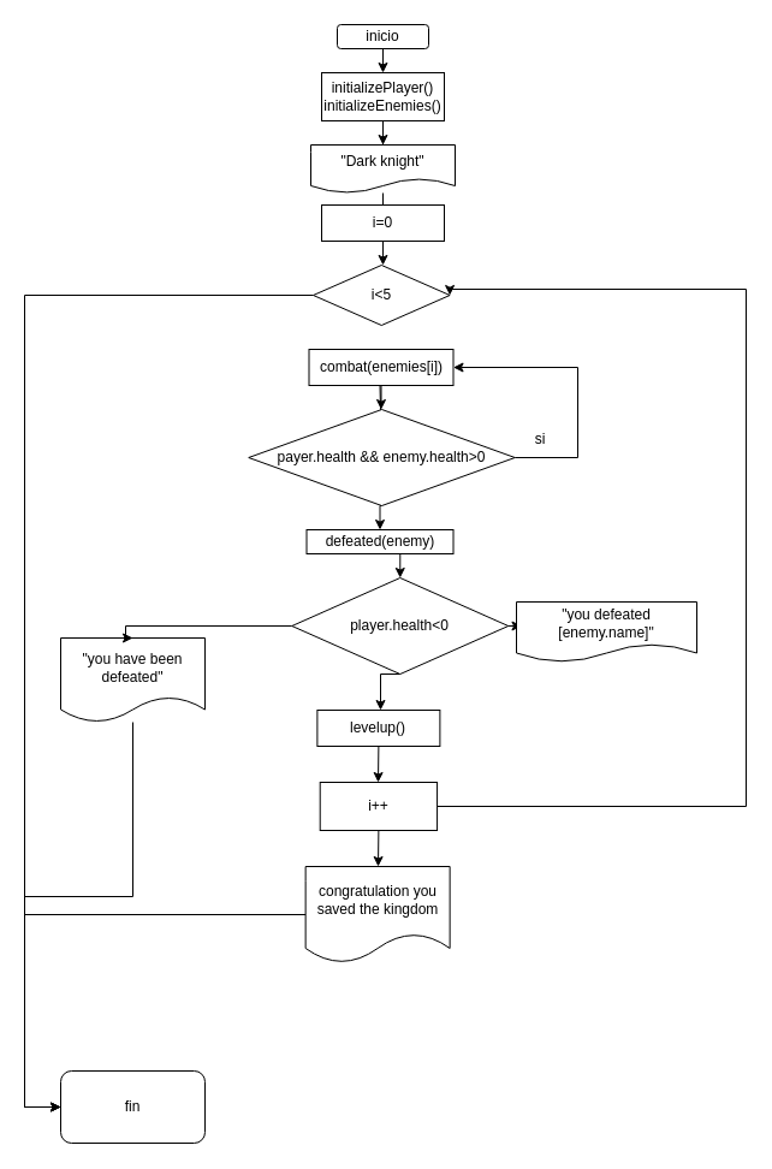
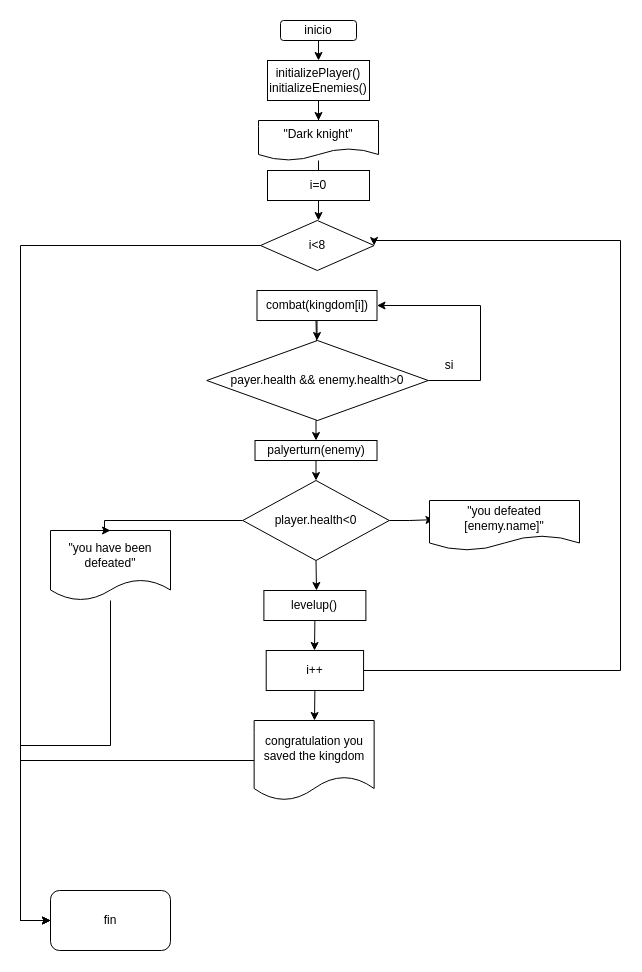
  <mxCell id="0" />
  <mxCell id="1" parent="0" />
  <mxCell id="2" value="" style="edgeStyle=orthogonalEdgeStyle;rounded=0;orthogonalLoop=1;jettySize=auto;html=1;" parent="1" source="3" edge="1"><mxGeometry relative="1" as="geometry"><mxPoint x="318" y="60" as="targetPoint" /></mxGeometry></mxCell>
  <mxCell id="3" value="inicio" style="rounded=1;whiteSpace=wrap;html=1;" parent="1" vertex="1"><mxGeometry x="280" y="20" width="76" height="20" as="geometry" /></mxCell>
  <mxCell id="4" value="" style="edgeStyle=orthogonalEdgeStyle;rounded=0;orthogonalLoop=1;jettySize=auto;html=1;" parent="1" source="5" target="7" edge="1"><mxGeometry relative="1" as="geometry" /></mxCell>
  <mxCell id="5" value="initializePlayer()&lt;div&gt;initializeEnemies()&lt;/div&gt;" style="rounded=0;whiteSpace=wrap;html=1;" parent="1" vertex="1"><mxGeometry x="267" y="60" width="102" height="40" as="geometry" /></mxCell>
  <mxCell id="6" value="" style="edgeStyle=orthogonalEdgeStyle;rounded=0;orthogonalLoop=1;jettySize=auto;html=1;" parent="1" source="7" edge="1"><mxGeometry relative="1" as="geometry"><mxPoint x="318" y="190" as="targetPoint" /></mxGeometry></mxCell>
  <mxCell id="7" value="&quot;Dark knight&quot;" style="shape=document;whiteSpace=wrap;html=1;boundedLbl=1;" parent="1" vertex="1"><mxGeometry x="258" y="120" width="120" height="40" as="geometry" /></mxCell>
  <mxCell id="8" value="" style="edgeStyle=orthogonalEdgeStyle;rounded=0;orthogonalLoop=1;jettySize=auto;html=1;" parent="1" source="9" edge="1"><mxGeometry relative="1" as="geometry"><mxPoint x="318" y="220" as="targetPoint" /></mxGeometry></mxCell>
  <mxCell id="9" value="i=0" style="rounded=0;whiteSpace=wrap;html=1;" parent="1" vertex="1"><mxGeometry x="267" y="170" width="102" height="30" as="geometry" /></mxCell>
  <mxCell id="10" value="" style="edgeStyle=orthogonalEdgeStyle;rounded=0;orthogonalLoop=1;jettySize=auto;html=1;" parent="1" source="11" edge="1"><mxGeometry relative="1" as="geometry"><mxPoint x="316.5" y="340" as="targetPoint" /></mxGeometry></mxCell>
- <mxCell id="11" value="combat(enemies[i])" style="rounded=0;whiteSpace=wrap;html=1;" parent="1" vertex="1"><mxGeometry x="256.5" y="290" width="120" height="30" as="geometry" /></mxCell>
+ <mxCell id="11" value="combat(kingdom[i])" style="rounded=0;whiteSpace=wrap;html=1;" parent="1" vertex="1"><mxGeometry x="256.5" y="290" width="120" height="30" as="geometry" /></mxCell>
  <mxCell id="12" value="" style="edgeStyle=orthogonalEdgeStyle;rounded=0;orthogonalLoop=1;jettySize=auto;html=1;" parent="1" target="15" edge="1"><mxGeometry relative="1" as="geometry"><mxPoint x="315.51" y="320" as="sourcePoint" /></mxGeometry></mxCell>
  <mxCell id="13" style="edgeStyle=orthogonalEdgeStyle;rounded=0;orthogonalLoop=1;jettySize=auto;html=1;exitX=1;exitY=0.5;exitDx=0;exitDy=0;entryX=1;entryY=0.5;entryDx=0;entryDy=0;" parent="1" source="15" target="11" edge="1"><mxGeometry relative="1" as="geometry"><mxPoint x="490" y="300" as="targetPoint" /><Array as="points"><mxPoint x="480" y="380" /><mxPoint x="480" y="305" /></Array></mxGeometry></mxCell>
  <mxCell id="14" style="edgeStyle=orthogonalEdgeStyle;rounded=0;orthogonalLoop=1;jettySize=auto;html=1;exitX=0.5;exitY=1;exitDx=0;exitDy=0;entryX=0.5;entryY=0;entryDx=0;entryDy=0;" parent="1" source="15" target="17" edge="1"><mxGeometry relative="1" as="geometry" /></mxCell>
  <mxCell id="15" value="payer.health &amp;amp;&amp;amp; enemy.health&amp;gt;0" style="rhombus;whiteSpace=wrap;html=1;" parent="1" vertex="1"><mxGeometry x="206.26" y="340" width="221.5" height="80" as="geometry" /></mxCell>
  <mxCell id="16" style="edgeStyle=orthogonalEdgeStyle;rounded=0;orthogonalLoop=1;jettySize=auto;html=1;exitX=0.5;exitY=1;exitDx=0;exitDy=0;entryX=0.5;entryY=0;entryDx=0;entryDy=0;" parent="1" source="17" target="26" edge="1"><mxGeometry relative="1" as="geometry"><mxPoint x="316.01" y="480" as="targetPoint" /></mxGeometry></mxCell>
- <mxCell id="17" value="defeated(enemy)" style="whiteSpace=wrap;html=1;" parent="1" vertex="1"><mxGeometry x="254.51" y="440" width="122" height="20" as="geometry" /></mxCell>
+ <mxCell id="17" value="palyerturn(enemy)" style="whiteSpace=wrap;html=1;" parent="1" vertex="1"><mxGeometry x="254.51" y="440" width="122" height="20" as="geometry" /></mxCell>
  <mxCell id="18" style="edgeStyle=orthogonalEdgeStyle;rounded=0;orthogonalLoop=1;jettySize=auto;html=1;exitX=0;exitY=0.5;exitDx=0;exitDy=0;entryX=0;entryY=0.5;entryDx=0;entryDy=0;" parent="1" source="19" target="33" edge="1"><mxGeometry relative="1" as="geometry"><mxPoint x="0" y="920" as="targetPoint" /><Array as="points"><mxPoint x="20" y="245" /><mxPoint x="20" y="920" /></Array></mxGeometry></mxCell>
- <mxCell id="19" value="i&amp;lt;5" style="rhombus;whiteSpace=wrap;html=1;rounded=0;" parent="1" vertex="1"><mxGeometry x="260" y="220" width="113.63" height="50" as="geometry" /></mxCell>
+ <mxCell id="19" value="i&amp;lt;8" style="rhombus;whiteSpace=wrap;html=1;rounded=0;" parent="1" vertex="1"><mxGeometry x="260" y="220" width="113.63" height="50" as="geometry" /></mxCell>
  <mxCell id="20" value="" style="edgeStyle=orthogonalEdgeStyle;rounded=0;orthogonalLoop=1;jettySize=auto;html=1;entryX=0;entryY=0.5;entryDx=0;entryDy=0;" parent="1" source="21" target="33" edge="1"><mxGeometry relative="1" as="geometry"><mxPoint x="110" y="685" as="targetPoint" /><Array as="points"><mxPoint x="110" y="745" /><mxPoint x="20" y="745" /><mxPoint x="20" y="920" /></Array></mxGeometry></mxCell>
  <mxCell id="21" value="&quot;you have been defeated&quot;" style="shape=document;whiteSpace=wrap;html=1;boundedLbl=1;" parent="1" vertex="1"><mxGeometry x="50" y="530" width="120" height="70" as="geometry" /></mxCell>
  <mxCell id="22" value="si" style="text;html=1;align=center;verticalAlign=middle;whiteSpace=wrap;rounded=0;" parent="1" vertex="1"><mxGeometry x="419.01" y="350" width="60" height="30" as="geometry" /></mxCell>
  <mxCell id="23" style="edgeStyle=orthogonalEdgeStyle;rounded=0;orthogonalLoop=1;jettySize=auto;html=1;exitX=0;exitY=0.5;exitDx=0;exitDy=0;entryX=0.5;entryY=0;entryDx=0;entryDy=0;" parent="1" source="26" target="21" edge="1"><mxGeometry relative="1" as="geometry"><mxPoint x="109.01" y="520" as="targetPoint" /><Array as="points"><mxPoint x="104" y="520" /><mxPoint x="104" y="530" /></Array></mxGeometry></mxCell>
  <mxCell id="24" style="edgeStyle=orthogonalEdgeStyle;rounded=0;orthogonalLoop=1;jettySize=auto;html=1;exitX=1;exitY=0.5;exitDx=0;exitDy=0;entryX=0.03;entryY=0.383;entryDx=0;entryDy=0;entryPerimeter=0;" parent="1" source="26" target="27" edge="1"><mxGeometry relative="1" as="geometry"><mxPoint x="479.01" y="520" as="targetPoint" /></mxGeometry></mxCell>
  <mxCell id="25" style="edgeStyle=orthogonalEdgeStyle;rounded=0;orthogonalLoop=1;jettySize=auto;html=1;exitX=0.5;exitY=1;exitDx=0;exitDy=0;" parent="1" source="26" edge="1"><mxGeometry relative="1" as="geometry"><mxPoint x="316.01" y="590" as="targetPoint" /></mxGeometry></mxCell>
- <mxCell id="26" value="player.health&amp;lt;0" style="rhombus;whiteSpace=wrap;html=1;" parent="1" vertex="1"><mxGeometry x="242.26" y="480" width="180" height="80" as="geometry" /></mxCell>
+ <mxCell id="26" value="player.health&amp;lt;0" style="rhombus;whiteSpace=wrap;html=1;" parent="1" vertex="1"><mxGeometry x="242.26" y="480" width="146.5" height="80" as="geometry" /></mxCell>
  <mxCell id="27" value="&quot;you defeated [enemy.name]&quot;" style="shape=document;whiteSpace=wrap;html=1;boundedLbl=1;" parent="1" vertex="1"><mxGeometry x="429.01" y="500" width="150" height="50" as="geometry" /></mxCell>
  <mxCell id="28" style="edgeStyle=orthogonalEdgeStyle;rounded=0;orthogonalLoop=1;jettySize=auto;html=1;exitX=0.5;exitY=1;exitDx=0;exitDy=0;" parent="1" source="29" edge="1"><mxGeometry relative="1" as="geometry"><mxPoint x="314" y="650" as="targetPoint" /></mxGeometry></mxCell>
  <mxCell id="29" value="levelup()" style="rounded=0;whiteSpace=wrap;html=1;" parent="1" vertex="1"><mxGeometry x="263.39" y="590" width="102" height="30" as="geometry" /></mxCell>
  <mxCell id="30" style="edgeStyle=orthogonalEdgeStyle;rounded=0;orthogonalLoop=1;jettySize=auto;html=1;exitX=1;exitY=0.5;exitDx=0;exitDy=0;entryX=1;entryY=0.5;entryDx=0;entryDy=0;" parent="1" source="32" target="19" edge="1"><mxGeometry relative="1" as="geometry"><Array as="points"><mxPoint x="620" y="670" /><mxPoint x="620" y="240" /><mxPoint x="374" y="240" /></Array></mxGeometry></mxCell>
  <mxCell id="31" style="edgeStyle=orthogonalEdgeStyle;rounded=0;orthogonalLoop=1;jettySize=auto;html=1;exitX=0.5;exitY=1;exitDx=0;exitDy=0;" parent="1" source="32" edge="1"><mxGeometry relative="1" as="geometry"><mxPoint x="314" y="720" as="targetPoint" /></mxGeometry></mxCell>
  <mxCell id="32" value="i++" style="rounded=0;whiteSpace=wrap;html=1;" parent="1" vertex="1"><mxGeometry x="265.71" y="650" width="97.36" height="40" as="geometry" /></mxCell>
  <mxCell id="33" value="fin" style="rounded=1;whiteSpace=wrap;html=1;" parent="1" vertex="1"><mxGeometry x="50" y="890" width="120" height="60" as="geometry" /></mxCell>
  <mxCell id="34" value="" style="edgeStyle=orthogonalEdgeStyle;rounded=0;orthogonalLoop=1;jettySize=auto;html=1;entryX=0;entryY=0.5;entryDx=0;entryDy=0;" parent="1" source="35" target="33" edge="1"><mxGeometry relative="1" as="geometry"><mxPoint x="20" y="840" as="targetPoint" /><Array as="points"><mxPoint x="20" y="760" /><mxPoint x="20" y="920" /></Array></mxGeometry></mxCell>
  <mxCell id="35" value="congratulation you saved the kingdom" style="shape=document;whiteSpace=wrap;html=1;boundedLbl=1;" parent="1" vertex="1"><mxGeometry x="253.63" y="720" width="120" height="80" as="geometry" /></mxCell>
